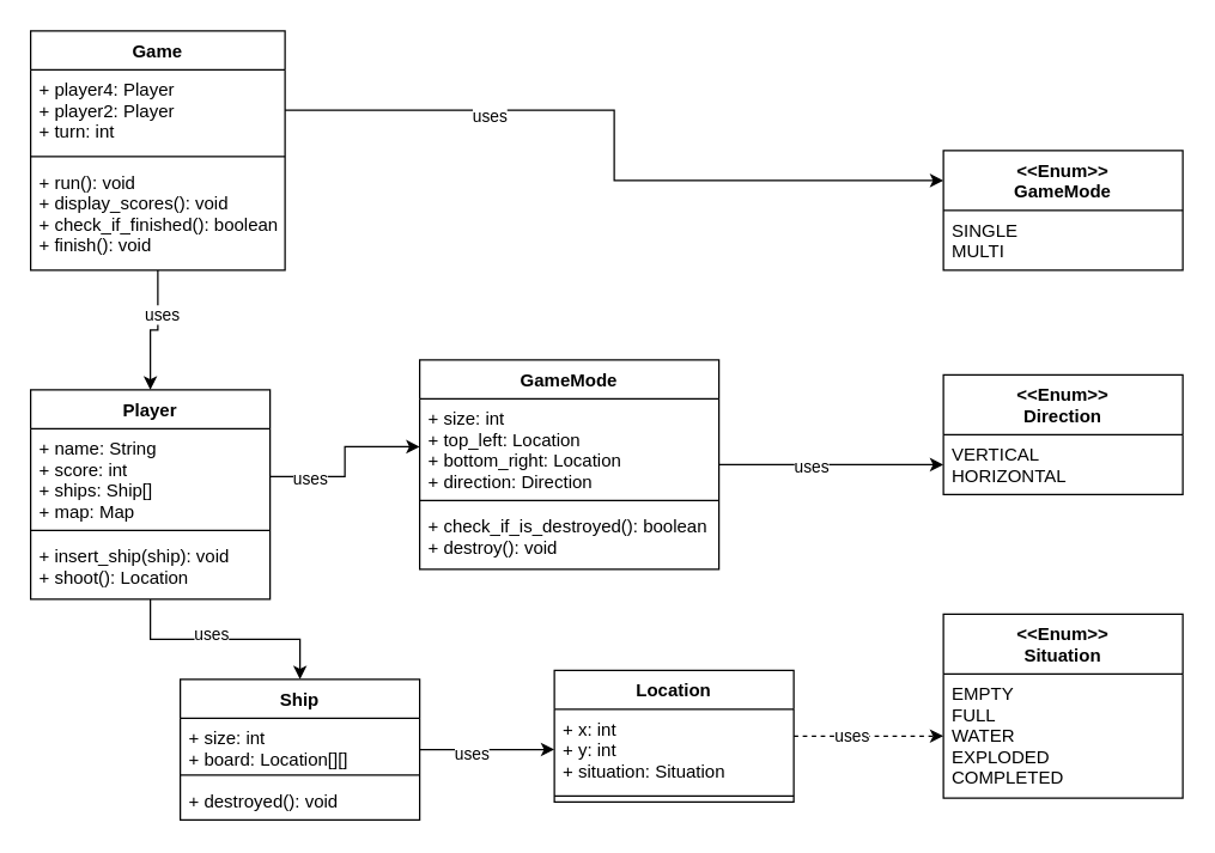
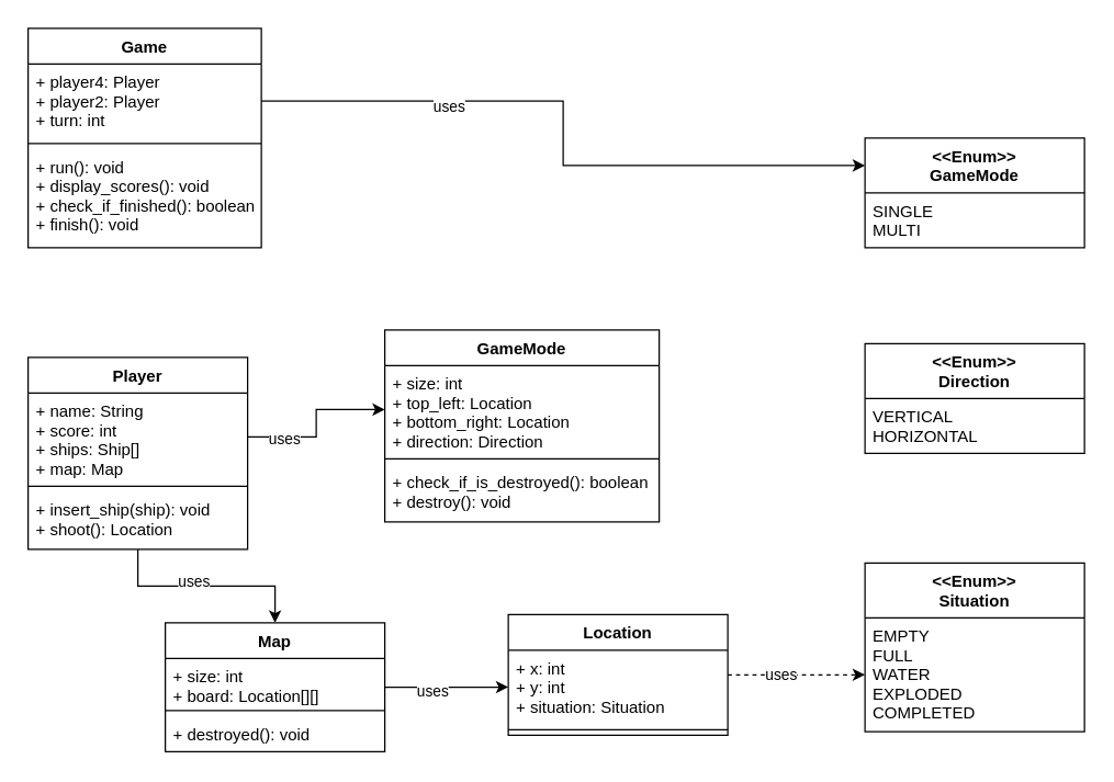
  <mxCell id="0" />
  <mxCell id="1" parent="0" />
  <mxCell id="2" style="edgeStyle=orthogonalEdgeStyle;rounded=0;orthogonalLoop=1;jettySize=auto;html=1;" parent="1" source="4" target="25" edge="1"><mxGeometry relative="1" as="geometry" /></mxCell>
  <mxCell id="3" value="uses" style="edgeLabel;html=1;align=center;verticalAlign=middle;resizable=0;points=[];" parent="2" vertex="1" connectable="0"><mxGeometry x="-0.131" y="3" relative="1" as="geometry"><mxPoint as="offset" /></mxGeometry></mxCell>
  <mxCell id="4" value="Player" style="swimlane;fontStyle=1;align=center;verticalAlign=top;childLayout=stackLayout;horizontal=1;startSize=26;horizontalStack=0;resizeParent=1;resizeParentMax=0;resizeLast=0;collapsible=1;marginBottom=0;" parent="1" vertex="1"><mxGeometry x="20" y="260" width="160" height="140" as="geometry" /></mxCell>
  <mxCell id="5" value="+ name: String&#10;+ score: int&#10;+ ships: Ship[]&#10;+ map: Map" style="text;strokeColor=none;fillColor=none;align=left;verticalAlign=top;spacingLeft=4;spacingRight=4;overflow=hidden;rotatable=0;points=[[0,0.5],[1,0.5]];portConstraint=eastwest;" parent="4" vertex="1"><mxGeometry y="26" width="160" height="64" as="geometry" /></mxCell>
  <mxCell id="6" value="" style="line;strokeWidth=1;fillColor=none;align=left;verticalAlign=middle;spacingTop=-1;spacingLeft=3;spacingRight=3;rotatable=0;labelPosition=right;points=[];portConstraint=eastwest;" parent="4" vertex="1"><mxGeometry y="90" width="160" height="8" as="geometry" /></mxCell>
  <mxCell id="7" value="+ insert_ship(ship): void&#10;+ shoot(): Location" style="text;strokeColor=none;fillColor=none;align=left;verticalAlign=top;spacingLeft=4;spacingRight=4;overflow=hidden;rotatable=0;points=[[0,0.5],[1,0.5]];portConstraint=eastwest;" parent="4" vertex="1"><mxGeometry y="98" width="160" height="42" as="geometry" /></mxCell>
- <mxCell id="8" style="edgeStyle=orthogonalEdgeStyle;rounded=0;orthogonalLoop=1;jettySize=auto;html=1;entryX=0;entryY=0.5;entryDx=0;entryDy=0;" parent="1" source="10" target="15" edge="1"><mxGeometry relative="1" as="geometry" /></mxCell>
- <mxCell id="9" value="uses" style="edgeLabel;html=1;align=center;verticalAlign=middle;resizable=0;points=[];" parent="8" vertex="1" connectable="0"><mxGeometry x="-0.192" y="-1" relative="1" as="geometry"><mxPoint as="offset" /></mxGeometry></mxCell>
  <mxCell id="10" value="GameMode" style="swimlane;fontStyle=1;align=center;verticalAlign=top;childLayout=stackLayout;horizontal=1;startSize=26;horizontalStack=0;resizeParent=1;resizeParentMax=0;resizeLast=0;collapsible=1;marginBottom=0;" parent="1" vertex="1"><mxGeometry x="280" y="240" width="200" height="140" as="geometry" /></mxCell>
  <mxCell id="11" value="+ size: int&#10;+ top_left: Location&#10;+ bottom_right: Location&#10;+ direction: Direction" style="text;strokeColor=none;fillColor=none;align=left;verticalAlign=top;spacingLeft=4;spacingRight=4;overflow=hidden;rotatable=0;points=[[0,0.5],[1,0.5]];portConstraint=eastwest;" parent="10" vertex="1"><mxGeometry y="26" width="200" height="64" as="geometry" /></mxCell>
  <mxCell id="12" value="" style="line;strokeWidth=1;fillColor=none;align=left;verticalAlign=middle;spacingTop=-1;spacingLeft=3;spacingRight=3;rotatable=0;labelPosition=right;points=[];portConstraint=eastwest;" parent="10" vertex="1"><mxGeometry y="90" width="200" height="8" as="geometry" /></mxCell>
  <mxCell id="13" value="+ check_if_is_destroyed(): boolean&#10;+ destroy(): void" style="text;strokeColor=none;fillColor=none;align=left;verticalAlign=top;spacingLeft=4;spacingRight=4;overflow=hidden;rotatable=0;points=[[0,0.5],[1,0.5]];portConstraint=eastwest;" parent="10" vertex="1"><mxGeometry y="98" width="200" height="42" as="geometry" /></mxCell>
  <mxCell id="14" value="&lt;&lt;Enum&gt;&gt;&#10;Direction" style="swimlane;fontStyle=1;align=center;verticalAlign=top;childLayout=stackLayout;horizontal=1;startSize=40;horizontalStack=0;resizeParent=1;resizeParentMax=0;resizeLast=0;collapsible=1;marginBottom=0;" parent="1" vertex="1"><mxGeometry x="630" y="250" width="160" height="80" as="geometry" /></mxCell>
  <mxCell id="15" value="VERTICAL&#10;HORIZONTAL" style="text;strokeColor=none;fillColor=none;align=left;verticalAlign=top;spacingLeft=4;spacingRight=4;overflow=hidden;rotatable=0;points=[[0,0.5],[1,0.5]];portConstraint=eastwest;" parent="14" vertex="1"><mxGeometry y="40" width="160" height="40" as="geometry" /></mxCell>
  <mxCell id="16" style="edgeStyle=orthogonalEdgeStyle;rounded=0;orthogonalLoop=1;jettySize=auto;html=1;entryX=0;entryY=0.5;entryDx=0;entryDy=0;dashed=1;" parent="1" source="18" target="22" edge="1"><mxGeometry relative="1" as="geometry" /></mxCell>
  <mxCell id="17" value="uses" style="edgeLabel;html=1;align=center;verticalAlign=middle;resizable=0;points=[];" parent="16" vertex="1" connectable="0"><mxGeometry x="-0.248" relative="1" as="geometry"><mxPoint as="offset" /></mxGeometry></mxCell>
  <mxCell id="18" value="Location" style="swimlane;fontStyle=1;align=center;verticalAlign=top;childLayout=stackLayout;horizontal=1;startSize=26;horizontalStack=0;resizeParent=1;resizeParentMax=0;resizeLast=0;collapsible=1;marginBottom=0;" parent="1" vertex="1"><mxGeometry x="370" y="447.5" width="160" height="88" as="geometry" /></mxCell>
  <mxCell id="19" value="+ x: int&#10;+ y: int&#10;+ situation: Situation" style="text;strokeColor=none;fillColor=none;align=left;verticalAlign=top;spacingLeft=4;spacingRight=4;overflow=hidden;rotatable=0;points=[[0,0.5],[1,0.5]];portConstraint=eastwest;" parent="18" vertex="1"><mxGeometry y="26" width="160" height="54" as="geometry" /></mxCell>
  <mxCell id="20" value="" style="line;strokeWidth=1;fillColor=none;align=left;verticalAlign=middle;spacingTop=-1;spacingLeft=3;spacingRight=3;rotatable=0;labelPosition=right;points=[];portConstraint=eastwest;" parent="18" vertex="1"><mxGeometry y="80" width="160" height="8" as="geometry" /></mxCell>
  <mxCell id="21" value="&lt;&lt;Enum&gt;&gt;&#10;Situation" style="swimlane;fontStyle=1;align=center;verticalAlign=top;childLayout=stackLayout;horizontal=1;startSize=40;horizontalStack=0;resizeParent=1;resizeParentMax=0;resizeLast=0;collapsible=1;marginBottom=0;" parent="1" vertex="1"><mxGeometry x="630" y="410" width="160" height="123" as="geometry" /></mxCell>
  <mxCell id="22" value="EMPTY&#10;FULL&#10;WATER&#10;EXPLODED&#10;COMPLETED" style="text;strokeColor=none;fillColor=none;align=left;verticalAlign=top;spacingLeft=4;spacingRight=4;overflow=hidden;rotatable=0;points=[[0,0.5],[1,0.5]];portConstraint=eastwest;" parent="21" vertex="1"><mxGeometry y="40" width="160" height="83" as="geometry" /></mxCell>
  <mxCell id="23" style="edgeStyle=orthogonalEdgeStyle;rounded=0;orthogonalLoop=1;jettySize=auto;html=1;entryX=0;entryY=0.5;entryDx=0;entryDy=0;" parent="1" source="25" target="19" edge="1"><mxGeometry relative="1" as="geometry" /></mxCell>
  <mxCell id="24" value="uses" style="edgeLabel;html=1;align=center;verticalAlign=middle;resizable=0;points=[];" parent="23" vertex="1" connectable="0"><mxGeometry x="-0.253" y="-3" relative="1" as="geometry"><mxPoint as="offset" /></mxGeometry></mxCell>
- <mxCell id="25" value="Ship" style="swimlane;fontStyle=1;align=center;verticalAlign=top;childLayout=stackLayout;horizontal=1;startSize=26;horizontalStack=0;resizeParent=1;resizeParentMax=0;resizeLast=0;collapsible=1;marginBottom=0;" parent="1" vertex="1"><mxGeometry x="120" y="453.5" width="160" height="94" as="geometry" /></mxCell>
+ <mxCell id="25" value="Map" style="swimlane;fontStyle=1;align=center;verticalAlign=top;childLayout=stackLayout;horizontal=1;startSize=26;horizontalStack=0;resizeParent=1;resizeParentMax=0;resizeLast=0;collapsible=1;marginBottom=0;" parent="1" vertex="1"><mxGeometry x="120" y="453.5" width="160" height="94" as="geometry" /></mxCell>
  <mxCell id="26" value="+ size: int&#10;+ board: Location[][]" style="text;strokeColor=none;fillColor=none;align=left;verticalAlign=top;spacingLeft=4;spacingRight=4;overflow=hidden;rotatable=0;points=[[0,0.5],[1,0.5]];portConstraint=eastwest;" parent="25" vertex="1"><mxGeometry y="26" width="160" height="34" as="geometry" /></mxCell>
  <mxCell id="27" value="" style="line;strokeWidth=1;fillColor=none;align=left;verticalAlign=middle;spacingTop=-1;spacingLeft=3;spacingRight=3;rotatable=0;labelPosition=right;points=[];portConstraint=eastwest;" parent="25" vertex="1"><mxGeometry y="60" width="160" height="8" as="geometry" /></mxCell>
  <mxCell id="28" value="+ destroyed(): void" style="text;strokeColor=none;fillColor=none;align=left;verticalAlign=top;spacingLeft=4;spacingRight=4;overflow=hidden;rotatable=0;points=[[0,0.5],[1,0.5]];portConstraint=eastwest;" parent="25" vertex="1"><mxGeometry y="68" width="160" height="26" as="geometry" /></mxCell>
- <mxCell id="29" style="edgeStyle=orthogonalEdgeStyle;rounded=0;orthogonalLoop=1;jettySize=auto;html=1;entryX=0.5;entryY=0;entryDx=0;entryDy=0;" parent="1" source="31" target="4" edge="1"><mxGeometry relative="1" as="geometry" /></mxCell>
- <mxCell id="30" value="uses" style="edgeLabel;html=1;align=center;verticalAlign=middle;resizable=0;points=[];" parent="29" vertex="1" connectable="0"><mxGeometry x="-0.309" y="2" relative="1" as="geometry"><mxPoint as="offset" /></mxGeometry></mxCell>
  <mxCell id="31" value="Game" style="swimlane;fontStyle=1;align=center;verticalAlign=top;childLayout=stackLayout;horizontal=1;startSize=26;horizontalStack=0;resizeParent=1;resizeParentMax=0;resizeLast=0;collapsible=1;marginBottom=0;" parent="1" vertex="1"><mxGeometry x="20" y="20" width="170" height="160" as="geometry" /></mxCell>
  <mxCell id="32" value="+ player4: Player&#10;+ player2: Player&#10;+ turn: int" style="text;strokeColor=none;fillColor=none;align=left;verticalAlign=top;spacingLeft=4;spacingRight=4;overflow=hidden;rotatable=0;points=[[0,0.5],[1,0.5]];portConstraint=eastwest;" parent="31" vertex="1"><mxGeometry y="26" width="170" height="54" as="geometry" /></mxCell>
  <mxCell id="33" value="" style="line;strokeWidth=1;fillColor=none;align=left;verticalAlign=middle;spacingTop=-1;spacingLeft=3;spacingRight=3;rotatable=0;labelPosition=right;points=[];portConstraint=eastwest;" parent="31" vertex="1"><mxGeometry y="80" width="170" height="8" as="geometry" /></mxCell>
  <mxCell id="34" value="+ run(): void&#10;+ display_scores(): void&#10;+ check_if_finished(): boolean&#10;+ finish(): void" style="text;strokeColor=none;fillColor=none;align=left;verticalAlign=top;spacingLeft=4;spacingRight=4;overflow=hidden;rotatable=0;points=[[0,0.5],[1,0.5]];portConstraint=eastwest;" parent="31" vertex="1"><mxGeometry y="88" width="170" height="72" as="geometry" /></mxCell>
  <mxCell id="35" style="edgeStyle=orthogonalEdgeStyle;rounded=0;orthogonalLoop=1;jettySize=auto;html=1;entryX=0;entryY=0.5;entryDx=0;entryDy=0;" parent="1" source="5" target="11" edge="1"><mxGeometry relative="1" as="geometry" /></mxCell>
  <mxCell id="36" value="uses" style="edgeLabel;html=1;align=center;verticalAlign=middle;resizable=0;points=[];" parent="35" vertex="1" connectable="0"><mxGeometry x="-0.458" y="-1" relative="1" as="geometry"><mxPoint x="-7" as="offset" /></mxGeometry></mxCell>
  <mxCell id="37" value="&lt;&lt;Enum&gt;&gt;&#10;GameMode" style="swimlane;fontStyle=1;align=center;verticalAlign=top;childLayout=stackLayout;horizontal=1;startSize=40;horizontalStack=0;resizeParent=1;resizeParentMax=0;resizeLast=0;collapsible=1;marginBottom=0;" parent="1" vertex="1"><mxGeometry x="630" y="100" width="160" height="80" as="geometry" /></mxCell>
  <mxCell id="38" value="SINGLE&#10;MULTI" style="text;strokeColor=none;fillColor=none;align=left;verticalAlign=top;spacingLeft=4;spacingRight=4;overflow=hidden;rotatable=0;points=[[0,0.5],[1,0.5]];portConstraint=eastwest;" parent="37" vertex="1"><mxGeometry y="40" width="160" height="40" as="geometry" /></mxCell>
  <mxCell id="39" style="edgeStyle=orthogonalEdgeStyle;rounded=0;orthogonalLoop=1;jettySize=auto;html=1;entryX=0;entryY=0.25;entryDx=0;entryDy=0;" parent="1" source="32" target="37" edge="1"><mxGeometry relative="1" as="geometry" /></mxCell>
  <mxCell id="40" value="uses" style="edgeLabel;html=1;align=center;verticalAlign=middle;resizable=0;points=[];" parent="39" vertex="1" connectable="0"><mxGeometry x="-0.442" y="-3" relative="1" as="geometry"><mxPoint as="offset" /></mxGeometry></mxCell>
